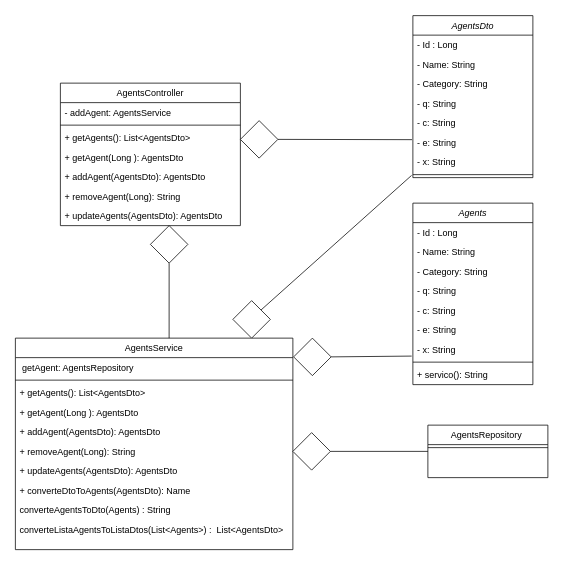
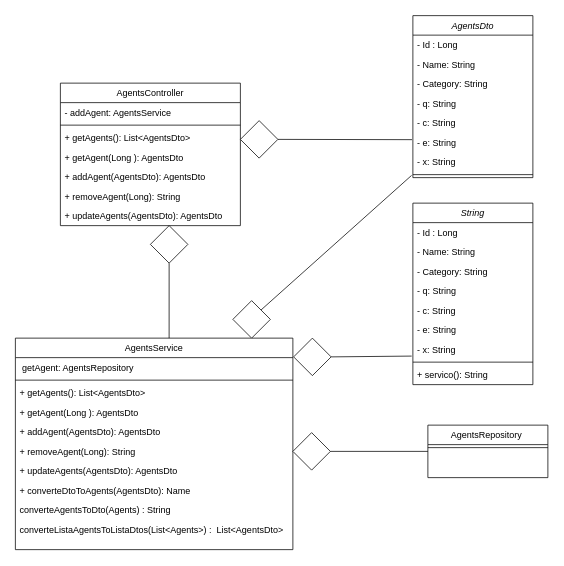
  <mxCell id="0" />
  <mxCell id="1" parent="0" />
- <mxCell id="2" value="Agents" style="swimlane;fontStyle=2;align=center;verticalAlign=top;childLayout=stackLayout;horizontal=1;startSize=26;horizontalStack=0;resizeParent=1;resizeLast=0;collapsible=1;marginBottom=0;rounded=0;shadow=0;strokeWidth=1;" parent="1" vertex="1"><mxGeometry x="550" y="270" width="160" height="242" as="geometry"><mxRectangle x="230" y="140" width="160" height="26" as="alternateBounds" /></mxGeometry></mxCell>
+ <mxCell id="2" value="String" style="swimlane;fontStyle=2;align=center;verticalAlign=top;childLayout=stackLayout;horizontal=1;startSize=26;horizontalStack=0;resizeParent=1;resizeLast=0;collapsible=1;marginBottom=0;rounded=0;shadow=0;strokeWidth=1;" parent="1" vertex="1"><mxGeometry x="550" y="270" width="160" height="242" as="geometry"><mxRectangle x="230" y="140" width="160" height="26" as="alternateBounds" /></mxGeometry></mxCell>
  <mxCell id="3" value="- Id : Long" style="text;align=left;verticalAlign=top;spacingLeft=4;spacingRight=4;overflow=hidden;rotatable=0;points=[[0,0.5],[1,0.5]];portConstraint=eastwest;" parent="2" vertex="1"><mxGeometry y="26" width="160" height="26" as="geometry" /></mxCell>
  <mxCell id="4" value="- Name: String" style="text;align=left;verticalAlign=top;spacingLeft=4;spacingRight=4;overflow=hidden;rotatable=0;points=[[0,0.5],[1,0.5]];portConstraint=eastwest;rounded=0;shadow=0;html=0;" parent="2" vertex="1"><mxGeometry y="52" width="160" height="26" as="geometry" /></mxCell>
  <mxCell id="5" value="- Category: String" style="text;align=left;verticalAlign=top;spacingLeft=4;spacingRight=4;overflow=hidden;rotatable=0;points=[[0,0.5],[1,0.5]];portConstraint=eastwest;rounded=0;shadow=0;html=0;" parent="2" vertex="1"><mxGeometry y="78" width="160" height="26" as="geometry" /></mxCell>
  <mxCell id="6" value="- q: String" style="text;align=left;verticalAlign=top;spacingLeft=4;spacingRight=4;overflow=hidden;rotatable=0;points=[[0,0.5],[1,0.5]];portConstraint=eastwest;rounded=0;shadow=0;html=0;" vertex="1" parent="2"><mxGeometry y="104" width="160" height="26" as="geometry" /></mxCell>
  <mxCell id="7" value="- c: String" style="text;align=left;verticalAlign=top;spacingLeft=4;spacingRight=4;overflow=hidden;rotatable=0;points=[[0,0.5],[1,0.5]];portConstraint=eastwest;rounded=0;shadow=0;html=0;" vertex="1" parent="2"><mxGeometry y="130" width="160" height="26" as="geometry" /></mxCell>
  <mxCell id="8" value="- e: String" style="text;align=left;verticalAlign=top;spacingLeft=4;spacingRight=4;overflow=hidden;rotatable=0;points=[[0,0.5],[1,0.5]];portConstraint=eastwest;rounded=0;shadow=0;html=0;" vertex="1" parent="2"><mxGeometry y="156" width="160" height="26" as="geometry" /></mxCell>
  <mxCell id="9" value="- x: String" style="text;align=left;verticalAlign=top;spacingLeft=4;spacingRight=4;overflow=hidden;rotatable=0;points=[[0,0.5],[1,0.5]];portConstraint=eastwest;rounded=0;shadow=0;html=0;" vertex="1" parent="2"><mxGeometry y="182" width="160" height="26" as="geometry" /></mxCell>
  <mxCell id="10" value="" style="line;html=1;strokeWidth=1;align=left;verticalAlign=middle;spacingTop=-1;spacingLeft=3;spacingRight=3;rotatable=0;labelPosition=right;points=[];portConstraint=eastwest;" parent="2" vertex="1"><mxGeometry y="208" width="160" height="8" as="geometry" /></mxCell>
  <mxCell id="11" value="+ servico(): String" style="text;align=left;verticalAlign=top;spacingLeft=4;spacingRight=4;overflow=hidden;rotatable=0;points=[[0,0.5],[1,0.5]];portConstraint=eastwest;rounded=0;shadow=0;html=0;" vertex="1" parent="2"><mxGeometry y="216" width="160" height="26" as="geometry" /></mxCell>
  <mxCell id="12" value="AgentsRepository " style="swimlane;fontStyle=0;align=center;verticalAlign=top;childLayout=stackLayout;horizontal=1;startSize=26;horizontalStack=0;resizeParent=1;resizeLast=0;collapsible=1;marginBottom=0;rounded=0;shadow=0;strokeWidth=1;" parent="1" vertex="1"><mxGeometry x="570" y="566" width="160" height="70" as="geometry"><mxRectangle x="130" y="380" width="160" height="26" as="alternateBounds" /></mxGeometry></mxCell>
  <mxCell id="13" value="" style="line;html=1;strokeWidth=1;align=left;verticalAlign=middle;spacingTop=-1;spacingLeft=3;spacingRight=3;rotatable=0;labelPosition=right;points=[];portConstraint=eastwest;" parent="12" vertex="1"><mxGeometry y="26" width="160" height="8" as="geometry" /></mxCell>
  <mxCell id="14" value="AgentsController" style="swimlane;fontStyle=0;align=center;verticalAlign=top;childLayout=stackLayout;horizontal=1;startSize=26;horizontalStack=0;resizeParent=1;resizeLast=0;collapsible=1;marginBottom=0;rounded=0;shadow=0;strokeWidth=1;" vertex="1" parent="1"><mxGeometry x="80" y="110" width="240" height="190" as="geometry"><mxRectangle x="130" y="380" width="160" height="26" as="alternateBounds" /></mxGeometry></mxCell>
  <mxCell id="15" value="- addAgent: AgentsService" style="text;align=left;verticalAlign=top;spacingLeft=4;spacingRight=4;overflow=hidden;rotatable=0;points=[[0,0.5],[1,0.5]];portConstraint=eastwest;rounded=0;shadow=0;html=0;" vertex="1" parent="14"><mxGeometry y="26" width="240" height="26" as="geometry" /></mxCell>
  <mxCell id="16" value="" style="line;html=1;strokeWidth=1;align=left;verticalAlign=middle;spacingTop=-1;spacingLeft=3;spacingRight=3;rotatable=0;labelPosition=right;points=[];portConstraint=eastwest;" vertex="1" parent="14"><mxGeometry y="52" width="240" height="8" as="geometry" /></mxCell>
  <mxCell id="17" value="+ getAgents(): List&lt;AgentsDto&gt;" style="text;align=left;verticalAlign=top;spacingLeft=4;spacingRight=4;overflow=hidden;rotatable=0;points=[[0,0.5],[1,0.5]];portConstraint=eastwest;rounded=0;shadow=0;html=0;" vertex="1" parent="14"><mxGeometry y="60" width="240" height="26" as="geometry" /></mxCell>
  <mxCell id="18" value="+ getAgent(Long ): AgentsDto" style="text;align=left;verticalAlign=top;spacingLeft=4;spacingRight=4;overflow=hidden;rotatable=0;points=[[0,0.5],[1,0.5]];portConstraint=eastwest;rounded=0;shadow=0;html=0;" vertex="1" parent="14"><mxGeometry y="86" width="240" height="26" as="geometry" /></mxCell>
  <mxCell id="19" value="+ addAgent(AgentsDto): AgentsDto" style="text;align=left;verticalAlign=top;spacingLeft=4;spacingRight=4;overflow=hidden;rotatable=0;points=[[0,0.5],[1,0.5]];portConstraint=eastwest;rounded=0;shadow=0;html=0;" vertex="1" parent="14"><mxGeometry y="112" width="240" height="26" as="geometry" /></mxCell>
  <mxCell id="20" value="+ removeAgent(Long): String" style="text;align=left;verticalAlign=top;spacingLeft=4;spacingRight=4;overflow=hidden;rotatable=0;points=[[0,0.5],[1,0.5]];portConstraint=eastwest;rounded=0;shadow=0;html=0;" vertex="1" parent="14"><mxGeometry y="138" width="240" height="26" as="geometry" /></mxCell>
  <mxCell id="21" value="+ updateAgents(AgentsDto): AgentsDto" style="text;align=left;verticalAlign=top;spacingLeft=4;spacingRight=4;overflow=hidden;rotatable=0;points=[[0,0.5],[1,0.5]];portConstraint=eastwest;rounded=0;shadow=0;html=0;" vertex="1" parent="14"><mxGeometry y="164" width="240" height="26" as="geometry" /></mxCell>
  <mxCell id="22" value="AgentsDto" style="swimlane;fontStyle=2;align=center;verticalAlign=top;childLayout=stackLayout;horizontal=1;startSize=26;horizontalStack=0;resizeParent=1;resizeLast=0;collapsible=1;marginBottom=0;rounded=0;shadow=0;strokeWidth=1;" vertex="1" parent="1"><mxGeometry x="550" y="20" width="160" height="216" as="geometry"><mxRectangle x="230" y="140" width="160" height="26" as="alternateBounds" /></mxGeometry></mxCell>
  <mxCell id="23" value="- Id : Long" style="text;align=left;verticalAlign=top;spacingLeft=4;spacingRight=4;overflow=hidden;rotatable=0;points=[[0,0.5],[1,0.5]];portConstraint=eastwest;" vertex="1" parent="22"><mxGeometry y="26" width="160" height="26" as="geometry" /></mxCell>
  <mxCell id="24" value="- Name: String" style="text;align=left;verticalAlign=top;spacingLeft=4;spacingRight=4;overflow=hidden;rotatable=0;points=[[0,0.5],[1,0.5]];portConstraint=eastwest;rounded=0;shadow=0;html=0;" vertex="1" parent="22"><mxGeometry y="52" width="160" height="26" as="geometry" /></mxCell>
  <mxCell id="25" value="- Category: String" style="text;align=left;verticalAlign=top;spacingLeft=4;spacingRight=4;overflow=hidden;rotatable=0;points=[[0,0.5],[1,0.5]];portConstraint=eastwest;rounded=0;shadow=0;html=0;" vertex="1" parent="22"><mxGeometry y="78" width="160" height="26" as="geometry" /></mxCell>
  <mxCell id="26" value="- q: String" style="text;align=left;verticalAlign=top;spacingLeft=4;spacingRight=4;overflow=hidden;rotatable=0;points=[[0,0.5],[1,0.5]];portConstraint=eastwest;rounded=0;shadow=0;html=0;" vertex="1" parent="22"><mxGeometry y="104" width="160" height="26" as="geometry" /></mxCell>
  <mxCell id="27" value="- c: String" style="text;align=left;verticalAlign=top;spacingLeft=4;spacingRight=4;overflow=hidden;rotatable=0;points=[[0,0.5],[1,0.5]];portConstraint=eastwest;rounded=0;shadow=0;html=0;" vertex="1" parent="22"><mxGeometry y="130" width="160" height="26" as="geometry" /></mxCell>
  <mxCell id="28" value="- e: String" style="text;align=left;verticalAlign=top;spacingLeft=4;spacingRight=4;overflow=hidden;rotatable=0;points=[[0,0.5],[1,0.5]];portConstraint=eastwest;rounded=0;shadow=0;html=0;" vertex="1" parent="22"><mxGeometry y="156" width="160" height="26" as="geometry" /></mxCell>
  <mxCell id="29" value="- x: String" style="text;align=left;verticalAlign=top;spacingLeft=4;spacingRight=4;overflow=hidden;rotatable=0;points=[[0,0.5],[1,0.5]];portConstraint=eastwest;rounded=0;shadow=0;html=0;" vertex="1" parent="22"><mxGeometry y="182" width="160" height="26" as="geometry" /></mxCell>
  <mxCell id="30" value="" style="line;html=1;strokeWidth=1;align=left;verticalAlign=middle;spacingTop=-1;spacingLeft=3;spacingRight=3;rotatable=0;labelPosition=right;points=[];portConstraint=eastwest;" vertex="1" parent="22"><mxGeometry y="208" width="160" height="8" as="geometry" /></mxCell>
  <mxCell id="31" value="AgentsService" style="swimlane;fontStyle=0;align=center;verticalAlign=top;childLayout=stackLayout;horizontal=1;startSize=26;horizontalStack=0;resizeParent=1;resizeLast=0;collapsible=1;marginBottom=0;rounded=0;shadow=0;strokeWidth=1;" vertex="1" parent="1"><mxGeometry x="20" y="450" width="370" height="282" as="geometry"><mxRectangle x="130" y="380" width="160" height="26" as="alternateBounds" /></mxGeometry></mxCell>
  <mxCell id="32" value=" getAgent: AgentsRepository" style="text;align=left;verticalAlign=top;spacingLeft=4;spacingRight=4;overflow=hidden;rotatable=0;points=[[0,0.5],[1,0.5]];portConstraint=eastwest;rounded=0;shadow=0;html=0;" vertex="1" parent="31"><mxGeometry y="26" width="370" height="26" as="geometry" /></mxCell>
  <mxCell id="33" value="" style="line;html=1;strokeWidth=1;align=left;verticalAlign=middle;spacingTop=-1;spacingLeft=3;spacingRight=3;rotatable=0;labelPosition=right;points=[];portConstraint=eastwest;" vertex="1" parent="31"><mxGeometry y="52" width="370" height="8" as="geometry" /></mxCell>
  <mxCell id="34" value="+ getAgents(): List&lt;AgentsDto&gt;" style="text;align=left;verticalAlign=top;spacingLeft=4;spacingRight=4;overflow=hidden;rotatable=0;points=[[0,0.5],[1,0.5]];portConstraint=eastwest;rounded=0;shadow=0;html=0;" vertex="1" parent="31"><mxGeometry y="60" width="370" height="26" as="geometry" /></mxCell>
  <mxCell id="35" value="+ getAgent(Long ): AgentsDto" style="text;align=left;verticalAlign=top;spacingLeft=4;spacingRight=4;overflow=hidden;rotatable=0;points=[[0,0.5],[1,0.5]];portConstraint=eastwest;rounded=0;shadow=0;html=0;" vertex="1" parent="31"><mxGeometry y="86" width="370" height="26" as="geometry" /></mxCell>
  <mxCell id="36" value="+ addAgent(AgentsDto): AgentsDto" style="text;align=left;verticalAlign=top;spacingLeft=4;spacingRight=4;overflow=hidden;rotatable=0;points=[[0,0.5],[1,0.5]];portConstraint=eastwest;rounded=0;shadow=0;html=0;" vertex="1" parent="31"><mxGeometry y="112" width="370" height="26" as="geometry" /></mxCell>
  <mxCell id="37" value="+ removeAgent(Long): String" style="text;align=left;verticalAlign=top;spacingLeft=4;spacingRight=4;overflow=hidden;rotatable=0;points=[[0,0.5],[1,0.5]];portConstraint=eastwest;rounded=0;shadow=0;html=0;" vertex="1" parent="31"><mxGeometry y="138" width="370" height="26" as="geometry" /></mxCell>
  <mxCell id="38" value="+ updateAgents(AgentsDto): AgentsDto" style="text;align=left;verticalAlign=top;spacingLeft=4;spacingRight=4;overflow=hidden;rotatable=0;points=[[0,0.5],[1,0.5]];portConstraint=eastwest;rounded=0;shadow=0;html=0;" vertex="1" parent="31"><mxGeometry y="164" width="370" height="26" as="geometry" /></mxCell>
  <mxCell id="39" value="+ converteDtoToAgents(AgentsDto): Name" style="text;align=left;verticalAlign=top;spacingLeft=4;spacingRight=4;overflow=hidden;rotatable=0;points=[[0,0.5],[1,0.5]];portConstraint=eastwest;rounded=0;shadow=0;html=0;" vertex="1" parent="31"><mxGeometry y="190" width="370" height="26" as="geometry" /></mxCell>
  <mxCell id="40" value="converteAgentsToDto(Agents) : String" style="text;align=left;verticalAlign=top;spacingLeft=4;spacingRight=4;overflow=hidden;rotatable=0;points=[[0,0.5],[1,0.5]];portConstraint=eastwest;rounded=0;shadow=0;html=0;" vertex="1" parent="31"><mxGeometry y="216" width="370" height="26" as="geometry" /></mxCell>
  <mxCell id="41" value="converteListaAgentsToListaDtos(List&lt;Agents&gt;) :  List&lt;AgentsDto&gt;" style="text;align=left;verticalAlign=top;spacingLeft=4;spacingRight=4;overflow=hidden;rotatable=0;points=[[0,0.5],[1,0.5]];portConstraint=eastwest;rounded=0;shadow=0;html=0;" vertex="1" parent="31"><mxGeometry y="242" width="370" height="26" as="geometry" /></mxCell>
  <mxCell id="42" value="" style="endArrow=none;html=1;rounded=0;exitX=0.554;exitY=0;exitDx=0;exitDy=0;exitPerimeter=0;entryX=0.5;entryY=1;entryDx=0;entryDy=0;" edge="1" parent="1" source="31" target="43"><mxGeometry width="50" height="50" relative="1" as="geometry"><mxPoint x="360" y="400" as="sourcePoint" /><mxPoint x="230" y="350" as="targetPoint" /></mxGeometry></mxCell>
  <mxCell id="43" value="" style="rhombus;whiteSpace=wrap;html=1;" vertex="1" parent="1"><mxGeometry x="200" y="300" width="50" height="50" as="geometry" /></mxCell>
  <mxCell id="44" value="" style="rhombus;whiteSpace=wrap;html=1;" vertex="1" parent="1"><mxGeometry x="390" y="576" width="50" height="50" as="geometry" /></mxCell>
  <mxCell id="45" value="" style="endArrow=none;html=1;rounded=0;exitX=1;exitY=0.5;exitDx=0;exitDy=0;entryX=0;entryY=0.5;entryDx=0;entryDy=0;" edge="1" parent="1" source="44" target="12"><mxGeometry width="50" height="50" relative="1" as="geometry"><mxPoint x="440" y="590" as="sourcePoint" /><mxPoint x="440" y="490" as="targetPoint" /></mxGeometry></mxCell>
  <mxCell id="46" value="" style="rhombus;whiteSpace=wrap;html=1;" vertex="1" parent="1"><mxGeometry x="320" y="160" width="50" height="50" as="geometry" /></mxCell>
  <mxCell id="47" value="" style="endArrow=none;html=1;rounded=0;exitX=-0.007;exitY=0.361;exitDx=0;exitDy=0;entryX=1;entryY=0.5;entryDx=0;entryDy=0;exitPerimeter=0;" edge="1" parent="1" source="28" target="46"><mxGeometry width="50" height="50" relative="1" as="geometry"><mxPoint x="460" y="280" as="sourcePoint" /><mxPoint x="460" y="180" as="targetPoint" /></mxGeometry></mxCell>
  <mxCell id="48" value="" style="rhombus;whiteSpace=wrap;html=1;" vertex="1" parent="1"><mxGeometry x="391" y="450" width="50" height="50" as="geometry" /></mxCell>
  <mxCell id="49" value="" style="endArrow=none;html=1;rounded=0;exitX=-0.01;exitY=0.844;exitDx=0;exitDy=0;entryX=1;entryY=0.5;entryDx=0;entryDy=0;exitPerimeter=0;" edge="1" parent="1" source="9" target="48"><mxGeometry width="50" height="50" relative="1" as="geometry"><mxPoint x="620" y="482" as="sourcePoint" /><mxPoint x="440" y="478" as="targetPoint" /></mxGeometry></mxCell>
  <mxCell id="50" value="" style="rhombus;whiteSpace=wrap;html=1;" vertex="1" parent="1"><mxGeometry x="310" y="400" width="50" height="50" as="geometry" /></mxCell>
  <mxCell id="51" value="" style="endArrow=none;html=1;rounded=0;exitX=-0.011;exitY=1.195;exitDx=0;exitDy=0;entryX=1;entryY=0;entryDx=0;entryDy=0;exitPerimeter=0;" edge="1" parent="1" source="29" target="50"><mxGeometry width="50" height="50" relative="1" as="geometry"><mxPoint x="584" y="195" as="sourcePoint" /><mxPoint x="360" y="400" as="targetPoint" /></mxGeometry></mxCell>
